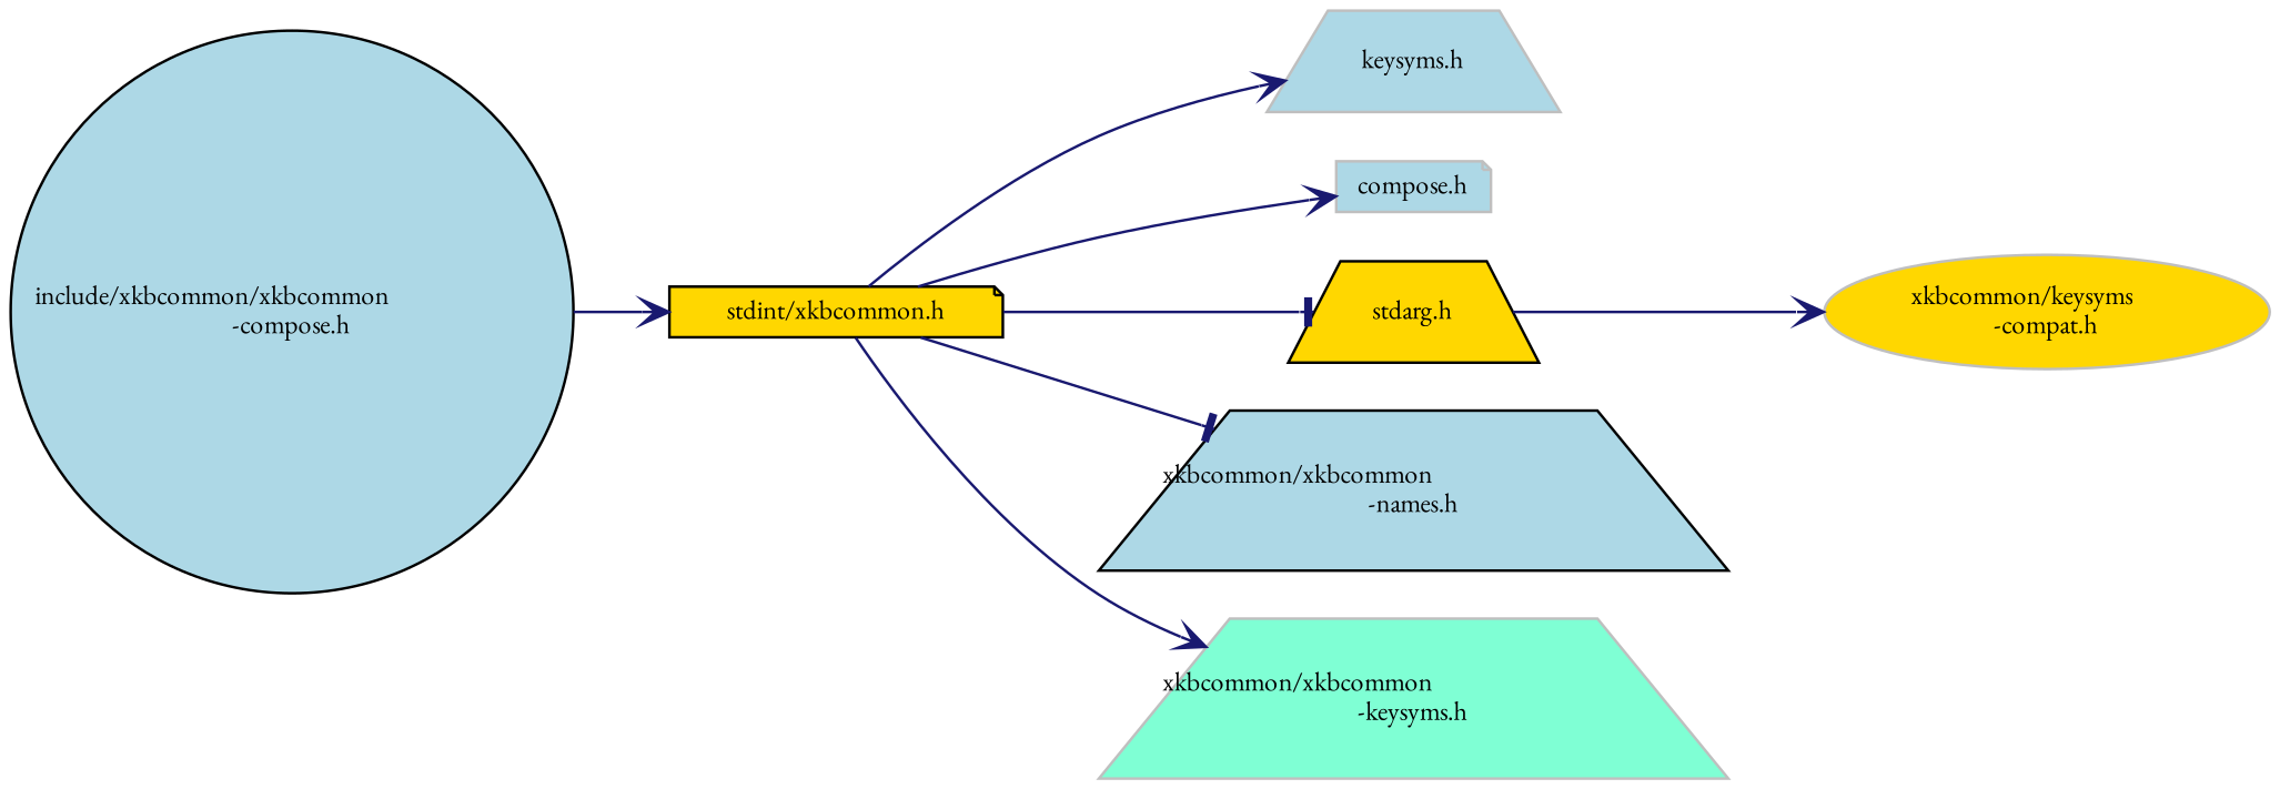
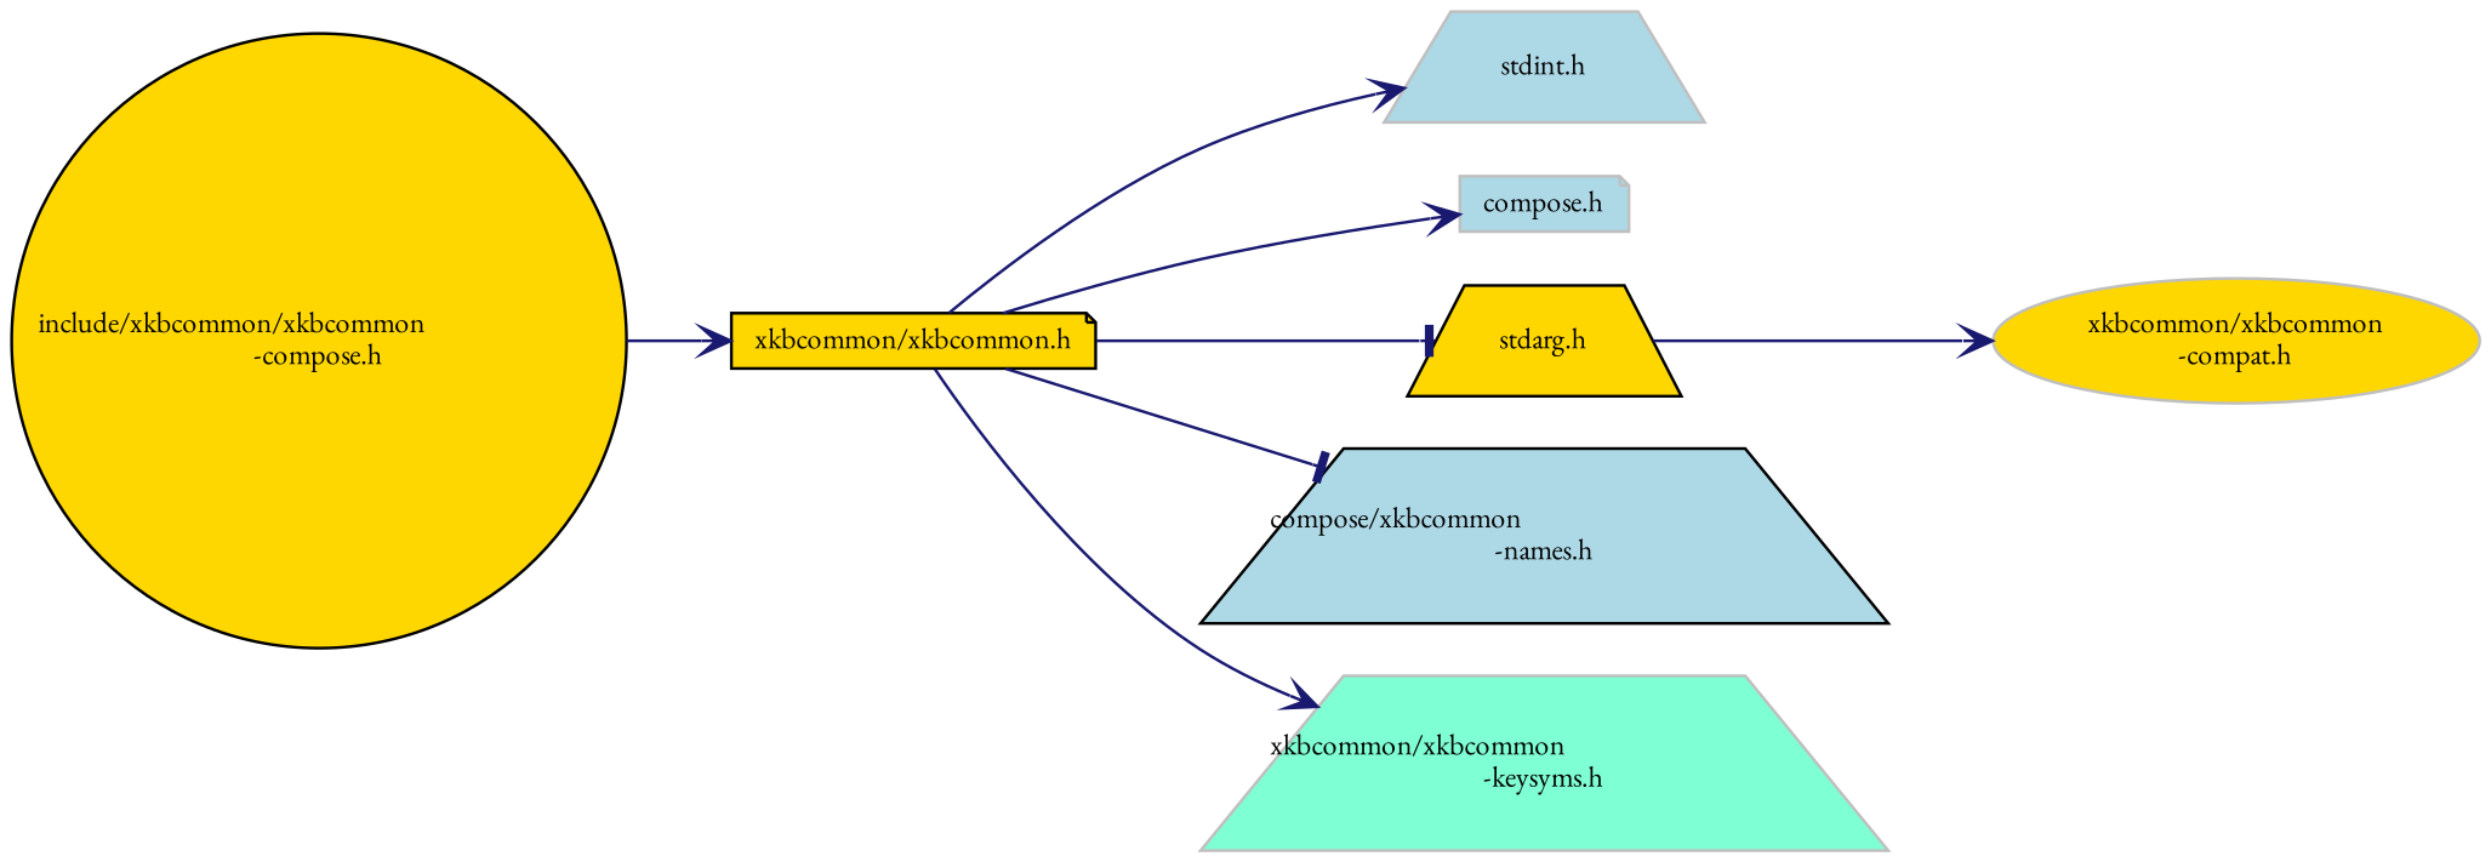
  digraph {
    fontname="EB Garamond"
    rankdir=LR
    node [color=black fillcolor=lightblue fontname="EB Garamond" fontsize=10 shape=trapezium style=filled]
    edge [arrowhead=vee color=midnightblue fontname="EB Garamond" fontsize=10 labelfontname=Helvetica labelfontsize=10 style=solid]
-   n1 [fontcolor=black height=0.2 label="include/xkbcommon/xkbcommon\l-compose.h" shape=circle width=0.4]
-   n2 [fillcolor=gold height=0.2 label="stdint/xkbcommon.h" shape=note width=0.4]
-   n3 [color=grey75 height=0.2 label="keysyms.h" width=0.4]
+   n1 [fillcolor=gold fontcolor=black height=0.2 label="include/xkbcommon/xkbcommon\l-compose.h" shape=circle width=0.4]
+   n2 [fillcolor=gold height=0.2 label="xkbcommon/xkbcommon.h" shape=note width=0.4]
+   n3 [color=grey75 height=0.2 label="stdint.h" width=0.4]
    n4 [color=grey75 height=0.2 label="compose.h" shape=note width=0.4]
    n5 [fillcolor=gold height=0.2 label="stdarg.h" width=0.4]
-   n6 [height=0.2 label="xkbcommon/xkbcommon\l-names.h" width=0.4]
+   n6 [height=0.2 label="compose/xkbcommon\l-names.h" width=0.4]
    n7 [color=grey75 fillcolor=aquamarine height=0.2 label="xkbcommon/xkbcommon\l-keysyms.h" width=0.4]
-   n8 [color=grey75 fillcolor=gold height=0.2 label="xkbcommon/keysyms\l-compat.h" shape=ellipse width=0.4]
+   n8 [color=grey75 fillcolor=gold height=0.2 label="xkbcommon/xkbcommon\l-compat.h" shape=ellipse width=0.4]
    n1 -> n2
    n2 -> n3
    n2 -> n4
    n2 -> n5 [arrowhead=tee]
    n2 -> n6 [arrowhead=tee]
    n2 -> n7
    n5 -> n8
  }
